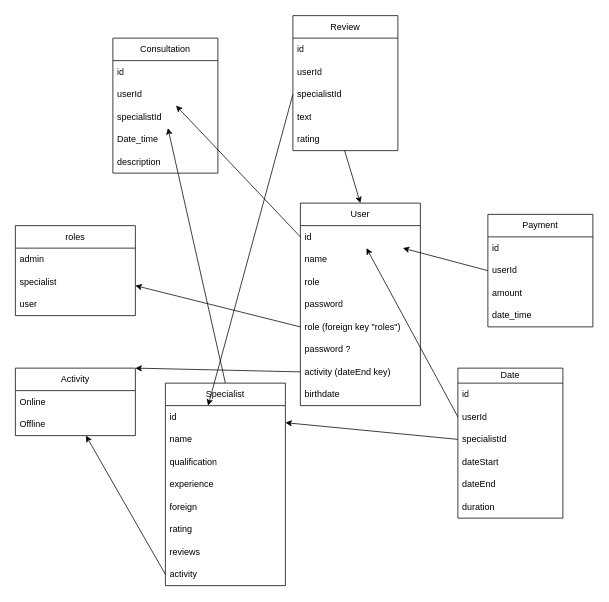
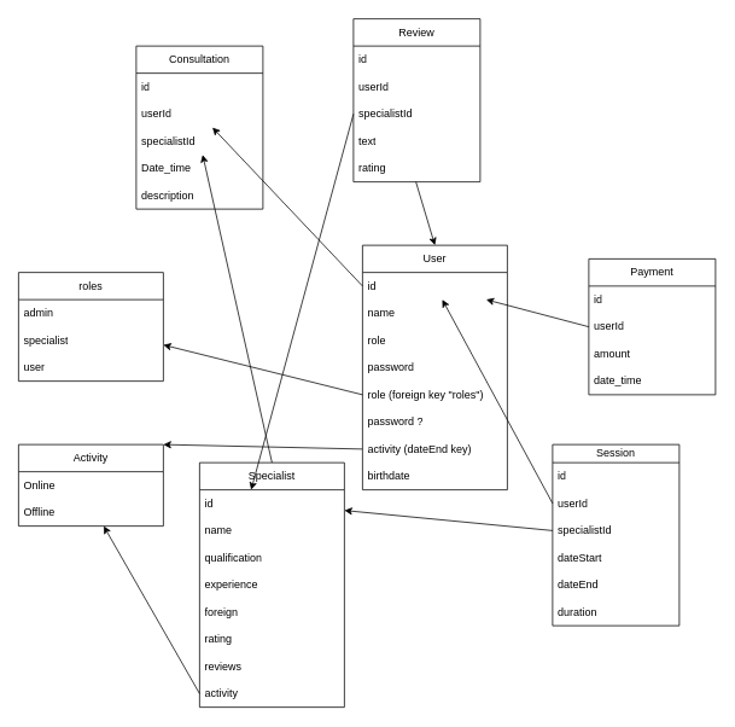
  <mxCell id="0" />
  <mxCell id="1" parent="0" />
  <mxCell id="2" value="User" style="swimlane;fontStyle=0;childLayout=stackLayout;horizontal=1;startSize=30;horizontalStack=0;resizeParent=1;resizeParentMax=0;resizeLast=0;collapsible=1;marginBottom=0;whiteSpace=wrap;html=1;" parent="1" vertex="1"><mxGeometry x="400" y="270" width="160" height="270" as="geometry" /></mxCell>
  <mxCell id="3" value="id" style="text;strokeColor=none;fillColor=none;align=left;verticalAlign=middle;spacingLeft=4;spacingRight=4;overflow=hidden;points=[[0,0.5],[1,0.5]];portConstraint=eastwest;rotatable=0;whiteSpace=wrap;html=1;" parent="2" vertex="1"><mxGeometry y="30" width="160" height="30" as="geometry" /></mxCell>
  <mxCell id="4" value="name" style="text;strokeColor=none;fillColor=none;align=left;verticalAlign=middle;spacingLeft=4;spacingRight=4;overflow=hidden;points=[[0,0.5],[1,0.5]];portConstraint=eastwest;rotatable=0;whiteSpace=wrap;html=1;" parent="2" vertex="1"><mxGeometry y="60" width="160" height="30" as="geometry" /></mxCell>
  <mxCell id="5" value="role" style="text;strokeColor=none;fillColor=none;align=left;verticalAlign=middle;spacingLeft=4;spacingRight=4;overflow=hidden;points=[[0,0.5],[1,0.5]];portConstraint=eastwest;rotatable=0;whiteSpace=wrap;html=1;" parent="2" vertex="1"><mxGeometry y="90" width="160" height="30" as="geometry" /></mxCell>
  <mxCell id="6" value="password" style="text;strokeColor=none;fillColor=none;align=left;verticalAlign=middle;spacingLeft=4;spacingRight=4;overflow=hidden;points=[[0,0.5],[1,0.5]];portConstraint=eastwest;rotatable=0;whiteSpace=wrap;html=1;" parent="2" vertex="1"><mxGeometry y="120" width="160" height="30" as="geometry" /></mxCell>
  <mxCell id="7" value="role (foreign key &quot;roles&quot;)" style="text;strokeColor=none;fillColor=none;align=left;verticalAlign=middle;spacingLeft=4;spacingRight=4;overflow=hidden;points=[[0,0.5],[1,0.5]];portConstraint=eastwest;rotatable=0;whiteSpace=wrap;html=1;" parent="2" vertex="1"><mxGeometry y="150" width="160" height="30" as="geometry" /></mxCell>
  <mxCell id="8" value="password ?" style="text;strokeColor=none;fillColor=none;align=left;verticalAlign=middle;spacingLeft=4;spacingRight=4;overflow=hidden;points=[[0,0.5],[1,0.5]];portConstraint=eastwest;rotatable=0;whiteSpace=wrap;html=1;" parent="2" vertex="1"><mxGeometry y="180" width="160" height="30" as="geometry" /></mxCell>
  <mxCell id="9" value="activity (dateEnd key)" style="text;strokeColor=none;fillColor=none;align=left;verticalAlign=middle;spacingLeft=4;spacingRight=4;overflow=hidden;points=[[0,0.5],[1,0.5]];portConstraint=eastwest;rotatable=0;whiteSpace=wrap;html=1;" parent="2" vertex="1"><mxGeometry y="210" width="160" height="30" as="geometry" /></mxCell>
  <mxCell id="10" value="birthdate" style="text;strokeColor=none;fillColor=none;align=left;verticalAlign=middle;spacingLeft=4;spacingRight=4;overflow=hidden;points=[[0,0.5],[1,0.5]];portConstraint=eastwest;rotatable=0;whiteSpace=wrap;html=1;" vertex="1" parent="2"><mxGeometry y="240" width="160" height="30" as="geometry" /></mxCell>
  <mxCell id="11" style="edgeStyle=none;rounded=0;orthogonalLoop=1;jettySize=auto;html=1;exitX=0.5;exitY=0;exitDx=0;exitDy=0;" edge="1" parent="1" source="12" target="31"><mxGeometry relative="1" as="geometry" /></mxCell>
  <mxCell id="12" value="Specialist" style="swimlane;fontStyle=0;childLayout=stackLayout;horizontal=1;startSize=30;horizontalStack=0;resizeParent=1;resizeParentMax=0;resizeLast=0;collapsible=1;marginBottom=0;whiteSpace=wrap;html=1;" parent="1" vertex="1"><mxGeometry x="220" y="510" width="160" height="270" as="geometry" /></mxCell>
  <mxCell id="13" value="id" style="text;strokeColor=none;fillColor=none;align=left;verticalAlign=middle;spacingLeft=4;spacingRight=4;overflow=hidden;points=[[0,0.5],[1,0.5]];portConstraint=eastwest;rotatable=0;whiteSpace=wrap;html=1;" parent="12" vertex="1"><mxGeometry y="30" width="160" height="30" as="geometry" /></mxCell>
  <mxCell id="14" value="name" style="text;strokeColor=none;fillColor=none;align=left;verticalAlign=middle;spacingLeft=4;spacingRight=4;overflow=hidden;points=[[0,0.5],[1,0.5]];portConstraint=eastwest;rotatable=0;whiteSpace=wrap;html=1;" parent="12" vertex="1"><mxGeometry y="60" width="160" height="30" as="geometry" /></mxCell>
  <mxCell id="15" value="qualification" style="text;strokeColor=none;fillColor=none;align=left;verticalAlign=middle;spacingLeft=4;spacingRight=4;overflow=hidden;points=[[0,0.5],[1,0.5]];portConstraint=eastwest;rotatable=0;whiteSpace=wrap;html=1;" parent="12" vertex="1"><mxGeometry y="90" width="160" height="30" as="geometry" /></mxCell>
  <mxCell id="16" value="experience" style="text;strokeColor=none;fillColor=none;align=left;verticalAlign=middle;spacingLeft=4;spacingRight=4;overflow=hidden;points=[[0,0.5],[1,0.5]];portConstraint=eastwest;rotatable=0;whiteSpace=wrap;html=1;" parent="12" vertex="1"><mxGeometry y="120" width="160" height="30" as="geometry" /></mxCell>
  <mxCell id="17" value="foreign" style="text;strokeColor=none;fillColor=none;align=left;verticalAlign=middle;spacingLeft=4;spacingRight=4;overflow=hidden;points=[[0,0.5],[1,0.5]];portConstraint=eastwest;rotatable=0;whiteSpace=wrap;html=1;" parent="12" vertex="1"><mxGeometry y="150" width="160" height="30" as="geometry" /></mxCell>
  <mxCell id="18" value="rating" style="text;strokeColor=none;fillColor=none;align=left;verticalAlign=middle;spacingLeft=4;spacingRight=4;overflow=hidden;points=[[0,0.5],[1,0.5]];portConstraint=eastwest;rotatable=0;whiteSpace=wrap;html=1;" parent="12" vertex="1"><mxGeometry y="180" width="160" height="30" as="geometry" /></mxCell>
  <mxCell id="19" value="reviews" style="text;strokeColor=none;fillColor=none;align=left;verticalAlign=middle;spacingLeft=4;spacingRight=4;overflow=hidden;points=[[0,0.5],[1,0.5]];portConstraint=eastwest;rotatable=0;whiteSpace=wrap;html=1;" parent="12" vertex="1"><mxGeometry y="210" width="160" height="30" as="geometry" /></mxCell>
  <mxCell id="20" value="activity" style="text;strokeColor=none;fillColor=none;align=left;verticalAlign=middle;spacingLeft=4;spacingRight=4;overflow=hidden;points=[[0,0.5],[1,0.5]];portConstraint=eastwest;rotatable=0;whiteSpace=wrap;html=1;" vertex="1" parent="12"><mxGeometry y="240" width="160" height="30" as="geometry" /></mxCell>
  <mxCell id="21" value="roles" style="swimlane;fontStyle=0;childLayout=stackLayout;horizontal=1;startSize=30;horizontalStack=0;resizeParent=1;resizeParentMax=0;resizeLast=0;collapsible=1;marginBottom=0;whiteSpace=wrap;html=1;" parent="1" vertex="1"><mxGeometry x="20" y="300" width="160" height="120" as="geometry" /></mxCell>
  <mxCell id="22" value="admin" style="text;strokeColor=none;fillColor=none;align=left;verticalAlign=middle;spacingLeft=4;spacingRight=4;overflow=hidden;points=[[0,0.5],[1,0.5]];portConstraint=eastwest;rotatable=0;whiteSpace=wrap;html=1;" parent="21" vertex="1"><mxGeometry y="30" width="160" height="30" as="geometry" /></mxCell>
  <mxCell id="23" value="specialist" style="text;strokeColor=none;fillColor=none;align=left;verticalAlign=middle;spacingLeft=4;spacingRight=4;overflow=hidden;points=[[0,0.5],[1,0.5]];portConstraint=eastwest;rotatable=0;whiteSpace=wrap;html=1;" parent="21" vertex="1"><mxGeometry y="60" width="160" height="30" as="geometry" /></mxCell>
  <mxCell id="24" value="user" style="text;strokeColor=none;fillColor=none;align=left;verticalAlign=middle;spacingLeft=4;spacingRight=4;overflow=hidden;points=[[0,0.5],[1,0.5]];portConstraint=eastwest;rotatable=0;whiteSpace=wrap;html=1;" parent="21" vertex="1"><mxGeometry y="90" width="160" height="30" as="geometry" /></mxCell>
  <mxCell id="25" value="Activity" style="swimlane;fontStyle=0;childLayout=stackLayout;horizontal=1;startSize=30;horizontalStack=0;resizeParent=1;resizeParentMax=0;resizeLast=0;collapsible=1;marginBottom=0;whiteSpace=wrap;html=1;" parent="1" vertex="1"><mxGeometry x="20" y="490" width="160" height="90" as="geometry" /></mxCell>
  <mxCell id="26" value="Online&amp;nbsp;" style="text;strokeColor=none;fillColor=none;align=left;verticalAlign=middle;spacingLeft=4;spacingRight=4;overflow=hidden;points=[[0,0.5],[1,0.5]];portConstraint=eastwest;rotatable=0;whiteSpace=wrap;html=1;" parent="25" vertex="1"><mxGeometry y="30" width="160" height="30" as="geometry" /></mxCell>
  <mxCell id="27" value="Offline&amp;nbsp;" style="text;strokeColor=none;fillColor=none;align=left;verticalAlign=middle;spacingLeft=4;spacingRight=4;overflow=hidden;points=[[0,0.5],[1,0.5]];portConstraint=eastwest;rotatable=0;whiteSpace=wrap;html=1;" parent="25" vertex="1"><mxGeometry y="60" width="160" height="30" as="geometry" /></mxCell>
  <mxCell id="28" value="Consultation" style="swimlane;fontStyle=0;childLayout=stackLayout;horizontal=1;startSize=30;horizontalStack=0;resizeParent=1;resizeParentMax=0;resizeLast=0;collapsible=1;marginBottom=0;whiteSpace=wrap;html=1;" vertex="1" parent="1"><mxGeometry x="150" y="50" width="140" height="180" as="geometry" /></mxCell>
  <mxCell id="29" value="id" style="text;strokeColor=none;fillColor=none;align=left;verticalAlign=middle;spacingLeft=4;spacingRight=4;overflow=hidden;points=[[0,0.5],[1,0.5]];portConstraint=eastwest;rotatable=0;whiteSpace=wrap;html=1;" vertex="1" parent="28"><mxGeometry y="30" width="140" height="30" as="geometry" /></mxCell>
  <mxCell id="30" value="userId" style="text;strokeColor=none;fillColor=none;align=left;verticalAlign=middle;spacingLeft=4;spacingRight=4;overflow=hidden;points=[[0,0.5],[1,0.5]];portConstraint=eastwest;rotatable=0;whiteSpace=wrap;html=1;" vertex="1" parent="28"><mxGeometry y="60" width="140" height="30" as="geometry" /></mxCell>
  <mxCell id="31" value="specialistId" style="text;strokeColor=none;fillColor=none;align=left;verticalAlign=middle;spacingLeft=4;spacingRight=4;overflow=hidden;points=[[0,0.5],[1,0.5]];portConstraint=eastwest;rotatable=0;whiteSpace=wrap;html=1;" vertex="1" parent="28"><mxGeometry y="90" width="140" height="30" as="geometry" /></mxCell>
  <mxCell id="32" value="Date_time" style="text;strokeColor=none;fillColor=none;align=left;verticalAlign=middle;spacingLeft=4;spacingRight=4;overflow=hidden;points=[[0,0.5],[1,0.5]];portConstraint=eastwest;rotatable=0;whiteSpace=wrap;html=1;" vertex="1" parent="28"><mxGeometry y="120" width="140" height="30" as="geometry" /></mxCell>
  <mxCell id="33" value="description" style="text;strokeColor=none;fillColor=none;align=left;verticalAlign=middle;spacingLeft=4;spacingRight=4;overflow=hidden;points=[[0,0.5],[1,0.5]];portConstraint=eastwest;rotatable=0;whiteSpace=wrap;html=1;" vertex="1" parent="28"><mxGeometry y="150" width="140" height="30" as="geometry" /></mxCell>
  <mxCell id="34" value="Payment" style="swimlane;fontStyle=0;childLayout=stackLayout;horizontal=1;startSize=30;horizontalStack=0;resizeParent=1;resizeParentMax=0;resizeLast=0;collapsible=1;marginBottom=0;whiteSpace=wrap;html=1;" vertex="1" parent="1"><mxGeometry x="650" y="285" width="140" height="150" as="geometry" /></mxCell>
  <mxCell id="35" value="id" style="text;strokeColor=none;fillColor=none;align=left;verticalAlign=middle;spacingLeft=4;spacingRight=4;overflow=hidden;points=[[0,0.5],[1,0.5]];portConstraint=eastwest;rotatable=0;whiteSpace=wrap;html=1;" vertex="1" parent="34"><mxGeometry y="30" width="140" height="30" as="geometry" /></mxCell>
  <mxCell id="36" value="userId" style="text;strokeColor=none;fillColor=none;align=left;verticalAlign=middle;spacingLeft=4;spacingRight=4;overflow=hidden;points=[[0,0.5],[1,0.5]];portConstraint=eastwest;rotatable=0;whiteSpace=wrap;html=1;" vertex="1" parent="34"><mxGeometry y="60" width="140" height="30" as="geometry" /></mxCell>
  <mxCell id="37" value="amount" style="text;strokeColor=none;fillColor=none;align=left;verticalAlign=middle;spacingLeft=4;spacingRight=4;overflow=hidden;points=[[0,0.5],[1,0.5]];portConstraint=eastwest;rotatable=0;whiteSpace=wrap;html=1;" vertex="1" parent="34"><mxGeometry y="90" width="140" height="30" as="geometry" /></mxCell>
  <mxCell id="38" value="date_time" style="text;strokeColor=none;fillColor=none;align=left;verticalAlign=middle;spacingLeft=4;spacingRight=4;overflow=hidden;points=[[0,0.5],[1,0.5]];portConstraint=eastwest;rotatable=0;whiteSpace=wrap;html=1;" vertex="1" parent="34"><mxGeometry y="120" width="140" height="30" as="geometry" /></mxCell>
  <mxCell id="39" value="Review" style="swimlane;fontStyle=0;childLayout=stackLayout;horizontal=1;startSize=30;horizontalStack=0;resizeParent=1;resizeParentMax=0;resizeLast=0;collapsible=1;marginBottom=0;whiteSpace=wrap;html=1;" vertex="1" parent="1"><mxGeometry x="390" y="20" width="140" height="180" as="geometry" /></mxCell>
  <mxCell id="40" value="id" style="text;strokeColor=none;fillColor=none;align=left;verticalAlign=middle;spacingLeft=4;spacingRight=4;overflow=hidden;points=[[0,0.5],[1,0.5]];portConstraint=eastwest;rotatable=0;whiteSpace=wrap;html=1;" vertex="1" parent="39"><mxGeometry y="30" width="140" height="30" as="geometry" /></mxCell>
  <mxCell id="41" value="userId" style="text;strokeColor=none;fillColor=none;align=left;verticalAlign=middle;spacingLeft=4;spacingRight=4;overflow=hidden;points=[[0,0.5],[1,0.5]];portConstraint=eastwest;rotatable=0;whiteSpace=wrap;html=1;" vertex="1" parent="39"><mxGeometry y="60" width="140" height="30" as="geometry" /></mxCell>
  <mxCell id="42" value="specialistId" style="text;strokeColor=none;fillColor=none;align=left;verticalAlign=middle;spacingLeft=4;spacingRight=4;overflow=hidden;points=[[0,0.5],[1,0.5]];portConstraint=eastwest;rotatable=0;whiteSpace=wrap;html=1;" vertex="1" parent="39"><mxGeometry y="90" width="140" height="30" as="geometry" /></mxCell>
  <mxCell id="43" value="text" style="text;strokeColor=none;fillColor=none;align=left;verticalAlign=middle;spacingLeft=4;spacingRight=4;overflow=hidden;points=[[0,0.5],[1,0.5]];portConstraint=eastwest;rotatable=0;whiteSpace=wrap;html=1;" vertex="1" parent="39"><mxGeometry y="120" width="140" height="30" as="geometry" /></mxCell>
  <mxCell id="44" value="rating" style="text;strokeColor=none;fillColor=none;align=left;verticalAlign=middle;spacingLeft=4;spacingRight=4;overflow=hidden;points=[[0,0.5],[1,0.5]];portConstraint=eastwest;rotatable=0;whiteSpace=wrap;html=1;" vertex="1" parent="39"><mxGeometry y="150" width="140" height="30" as="geometry" /></mxCell>
- <mxCell id="45" value="Date" style="swimlane;fontStyle=0;childLayout=stackLayout;horizontal=1;startSize=20;horizontalStack=0;resizeParent=1;resizeParentMax=0;resizeLast=0;collapsible=1;marginBottom=0;whiteSpace=wrap;html=1;" vertex="1" parent="1"><mxGeometry x="610" y="490" width="140" height="200" as="geometry" /></mxCell>
+ <mxCell id="45" value="Session" style="swimlane;fontStyle=0;childLayout=stackLayout;horizontal=1;startSize=20;horizontalStack=0;resizeParent=1;resizeParentMax=0;resizeLast=0;collapsible=1;marginBottom=0;whiteSpace=wrap;html=1;" vertex="1" parent="1"><mxGeometry x="610" y="490" width="140" height="200" as="geometry" /></mxCell>
  <mxCell id="46" value="id" style="text;strokeColor=none;fillColor=none;align=left;verticalAlign=middle;spacingLeft=4;spacingRight=4;overflow=hidden;points=[[0,0.5],[1,0.5]];portConstraint=eastwest;rotatable=0;whiteSpace=wrap;html=1;" vertex="1" parent="45"><mxGeometry y="20" width="140" height="30" as="geometry" /></mxCell>
  <mxCell id="47" value="userId" style="text;strokeColor=none;fillColor=none;align=left;verticalAlign=middle;spacingLeft=4;spacingRight=4;overflow=hidden;points=[[0,0.5],[1,0.5]];portConstraint=eastwest;rotatable=0;whiteSpace=wrap;html=1;" vertex="1" parent="45"><mxGeometry y="50" width="140" height="30" as="geometry" /></mxCell>
  <mxCell id="48" value="specialistId" style="text;strokeColor=none;fillColor=none;align=left;verticalAlign=middle;spacingLeft=4;spacingRight=4;overflow=hidden;points=[[0,0.5],[1,0.5]];portConstraint=eastwest;rotatable=0;whiteSpace=wrap;html=1;" vertex="1" parent="45"><mxGeometry y="80" width="140" height="30" as="geometry" /></mxCell>
  <mxCell id="49" value="dateStart" style="text;strokeColor=none;fillColor=none;align=left;verticalAlign=middle;spacingLeft=4;spacingRight=4;overflow=hidden;points=[[0,0.5],[1,0.5]];portConstraint=eastwest;rotatable=0;whiteSpace=wrap;html=1;" vertex="1" parent="45"><mxGeometry y="110" width="140" height="30" as="geometry" /></mxCell>
  <mxCell id="50" value="dateEnd" style="text;strokeColor=none;fillColor=none;align=left;verticalAlign=middle;spacingLeft=4;spacingRight=4;overflow=hidden;points=[[0,0.5],[1,0.5]];portConstraint=eastwest;rotatable=0;whiteSpace=wrap;html=1;" vertex="1" parent="45"><mxGeometry y="140" width="140" height="30" as="geometry" /></mxCell>
  <mxCell id="51" value="duration" style="text;strokeColor=none;fillColor=none;align=left;verticalAlign=middle;spacingLeft=4;spacingRight=4;overflow=hidden;points=[[0,0.5],[1,0.5]];portConstraint=eastwest;rotatable=0;whiteSpace=wrap;html=1;" vertex="1" parent="45"><mxGeometry y="170" width="140" height="30" as="geometry" /></mxCell>
  <mxCell id="52" style="edgeStyle=none;rounded=0;orthogonalLoop=1;jettySize=auto;html=1;exitX=0;exitY=0.5;exitDx=0;exitDy=0;" edge="1" parent="1" source="36" target="3"><mxGeometry relative="1" as="geometry" /></mxCell>
  <mxCell id="53" style="edgeStyle=none;rounded=0;orthogonalLoop=1;jettySize=auto;html=1;exitX=0;exitY=0.5;exitDx=0;exitDy=0;" edge="1" parent="1" source="47" target="3"><mxGeometry relative="1" as="geometry" /></mxCell>
  <mxCell id="54" style="edgeStyle=none;rounded=0;orthogonalLoop=1;jettySize=auto;html=1;exitX=0;exitY=0.5;exitDx=0;exitDy=0;" edge="1" parent="1" source="48" target="13"><mxGeometry relative="1" as="geometry" /></mxCell>
  <mxCell id="55" style="edgeStyle=none;rounded=0;orthogonalLoop=1;jettySize=auto;html=1;exitX=0;exitY=0.5;exitDx=0;exitDy=0;" edge="1" parent="1" source="3" target="30"><mxGeometry relative="1" as="geometry" /></mxCell>
  <mxCell id="56" style="edgeStyle=none;rounded=0;orthogonalLoop=1;jettySize=auto;html=1;exitX=0;exitY=0.5;exitDx=0;exitDy=0;" edge="1" parent="1" source="7" target="21"><mxGeometry relative="1" as="geometry" /></mxCell>
  <mxCell id="57" style="edgeStyle=none;rounded=0;orthogonalLoop=1;jettySize=auto;html=1;exitX=0;exitY=0.5;exitDx=0;exitDy=0;entryX=0.588;entryY=1;entryDx=0;entryDy=0;entryPerimeter=0;" edge="1" parent="1" source="20" target="27"><mxGeometry relative="1" as="geometry" /></mxCell>
  <mxCell id="58" style="edgeStyle=none;rounded=0;orthogonalLoop=1;jettySize=auto;html=1;exitX=0;exitY=0.5;exitDx=0;exitDy=0;entryX=1;entryY=0;entryDx=0;entryDy=0;" edge="1" parent="1" source="9" target="25"><mxGeometry relative="1" as="geometry" /></mxCell>
  <mxCell id="59" style="edgeStyle=none;rounded=0;orthogonalLoop=1;jettySize=auto;html=1;exitX=0.493;exitY=1;exitDx=0;exitDy=0;entryX=0.5;entryY=0;entryDx=0;entryDy=0;exitPerimeter=0;" edge="1" parent="1" source="44" target="2"><mxGeometry relative="1" as="geometry" /></mxCell>
  <mxCell id="60" style="edgeStyle=none;rounded=0;orthogonalLoop=1;jettySize=auto;html=1;exitX=0;exitY=0.5;exitDx=0;exitDy=0;entryX=0.356;entryY=0;entryDx=0;entryDy=0;entryPerimeter=0;" edge="1" parent="1" source="42" target="13"><mxGeometry relative="1" as="geometry" /></mxCell>
